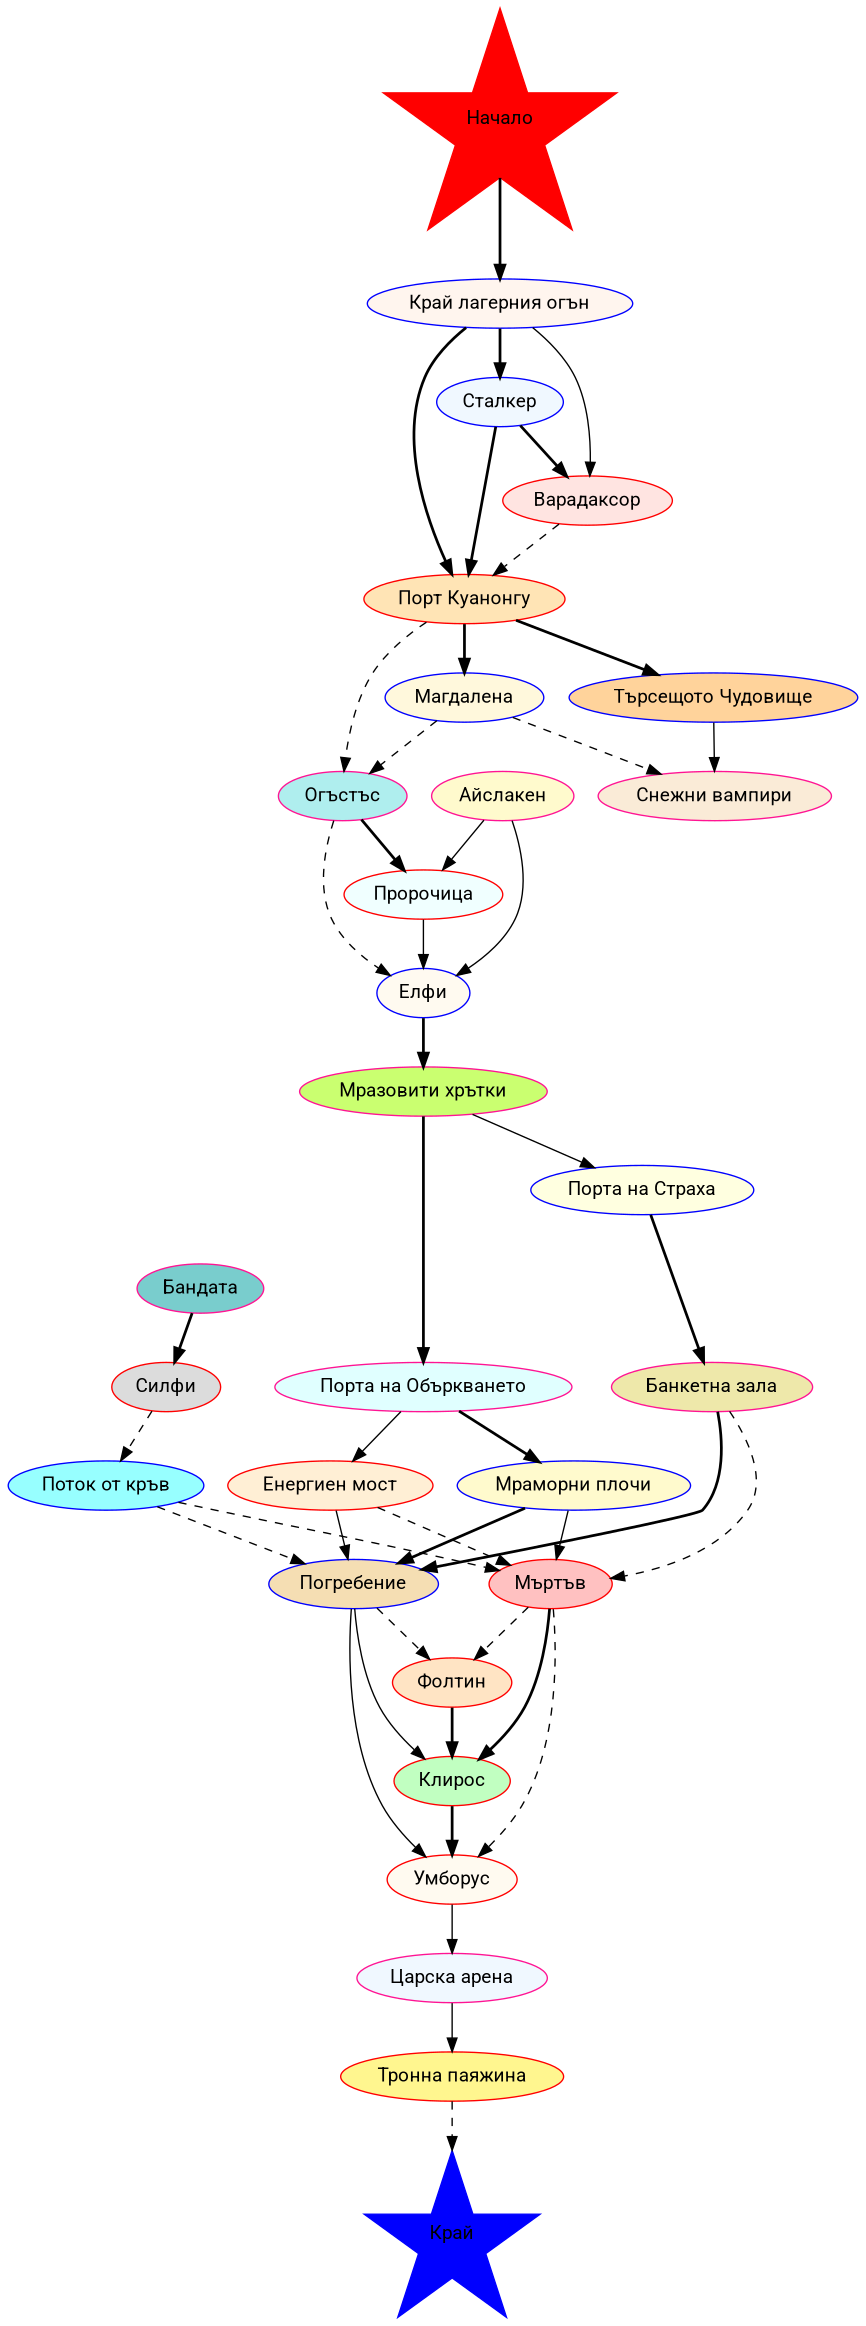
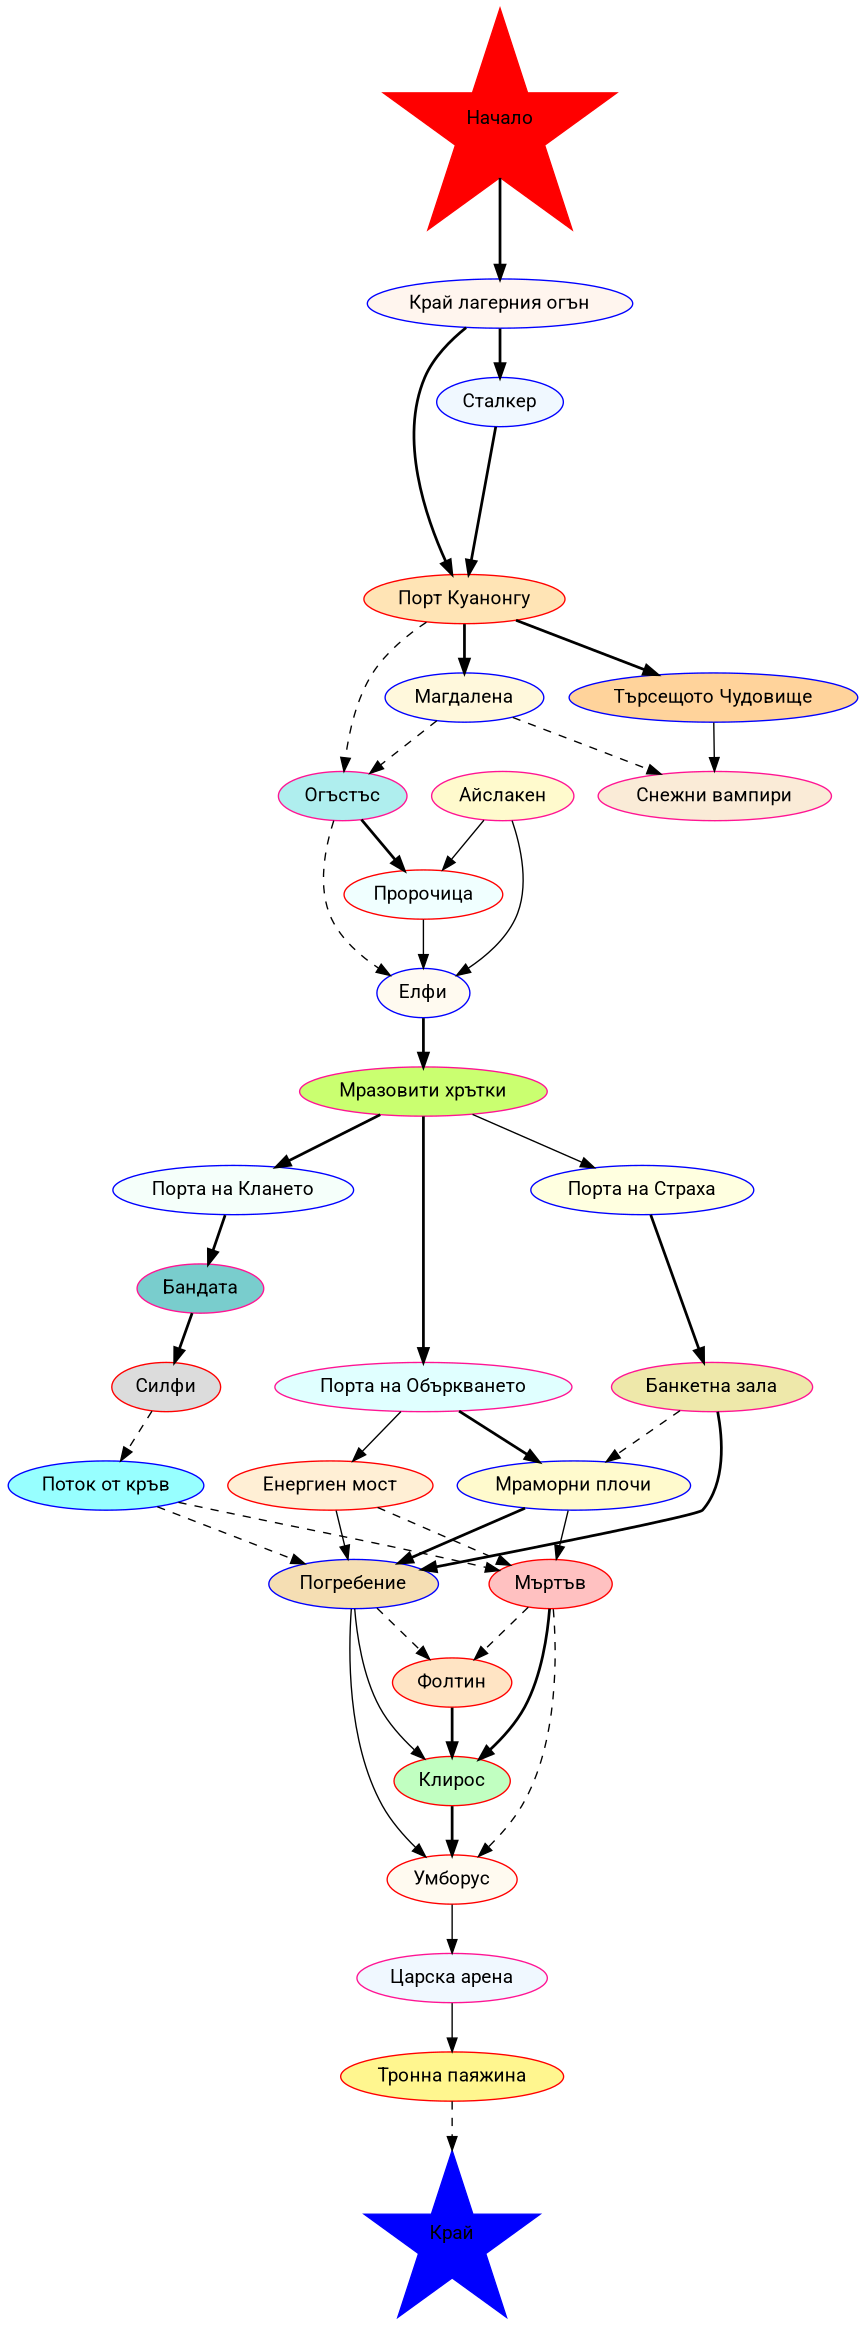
  digraph {
    fontname=Roboto
    fontsize=50
    node [color=red fontname=Roboto style=filled]
    edge [fontname=Roboto style=bold]
    n1 [label="Начало" shape=star]
    n2 [color=blue fillcolor=seashell label="Край лагерния огън"]
    n3 [color=blue fillcolor=aliceblue label="Сталкер"]
-   n4 [fillcolor=mistyrose label="Варадаксор"]
    n5 [fillcolor=moccasin label="Порт Куанонгу"]
    n6 [color=deeppink fillcolor=paleturquoise label="Огъстъс"]
    n7 [color=blue fillcolor=burlywood1 label="Търсещото Чудовище"]
    n8 [color=blue fillcolor=cornsilk label="Магдалена"]
    n9 [fillcolor=azure label="Пророчица"]
    n10 [color=blue fillcolor=floralwhite label="Елфи"]
    n11 [color=deeppink fillcolor=antiquewhite label="Снежни вампири"]
    n12 [color=deeppink fillcolor=darkolivegreen1 label="Мразовити хрътки"]
    n13 [color=deeppink fillcolor=lemonchiffon label="Айслакен"]
+   n14 [color=blue fillcolor=mintcream label="Порта на Клането"]
    n15 [color=deeppink fillcolor=lightcyan label="Порта на Объркването"]
    n16 [color=blue fillcolor=lightyellow1 label="Порта на Страха"]
    n17 [color=deeppink fillcolor=darkslategray3 label="Бандата"]
    n18 [fillcolor=papayawhip label="Енергиен мост"]
    n19 [color=blue fillcolor=lemonchiffon label="Мраморни плочи"]
    n20 [color=deeppink fillcolor=palegoldenrod label="Банкетна зала"]
    n21 [fillcolor=gainsboro label="Силфи"]
    n22 [color=blue fillcolor=darkslategray1 label="Поток от кръв"]
    n23 [fillcolor=rosybrown1 label="Мъртъв"]
    n24 [color=blue fillcolor=wheat label="Погребение"]
    n25 [fillcolor=bisque1 label="Фолтин"]
    n26 [fillcolor=darkseagreen1 label="Клирос"]
    n27 [fillcolor=floralwhite label="Умборус"]
    n28 [color=deeppink fillcolor=aliceblue label="Царска арена"]
    n29 [fillcolor=khaki1 label="Тронна паяжина"]
    n30 [color=blue label="Край" shape=star]
    n1 -> n2
    n2 -> n3
-   n2 -> n4 [style=solid]
    n2 -> n5
-   n3 -> n4
    n3 -> n5
-   n4 -> n5 [style=dashed]
    n5 -> n6 [style=dashed]
    n5 -> n7
    n5 -> n8
    n6 -> n9
    n6 -> n10 [style=dashed]
    n7 -> n11 [style=solid]
    n8 -> n6 [style=dashed]
    n8 -> n11 [style=dashed]
    n9 -> n10 [style=solid]
    n10 -> n12
+   n12 -> n14
    n12 -> n15
    n12 -> n16 [style=solid]
    n13 -> n9 [style=solid]
    n13 -> n10 [style=solid]
+   n14 -> n17
    n15 -> n18 [style=solid]
    n15 -> n19
    n16 -> n20
    n17 -> n21
    n18 -> n23 [style=dashed]
    n18 -> n24 [style=solid]
    n19 -> n23 [style=solid]
    n19 -> n24
-   n20 -> n23 [style=dashed]
+   n20 -> n19 [style=dashed]
    n20 -> n24
    n21 -> n22 [style=dashed]
    n22 -> n23 [style=dashed]
    n22 -> n24 [style=dashed]
    n23 -> n25 [style=dashed]
    n23 -> n26
    n23 -> n27 [style=dashed]
    n24 -> n25 [style=dashed]
    n24 -> n26 [style=solid]
    n24 -> n27 [style=solid]
    n25 -> n26
    n26 -> n27
    n27 -> n28 [style=solid]
    n28 -> n29 [style=solid]
    n29 -> n30 [style=dashed]
  }
